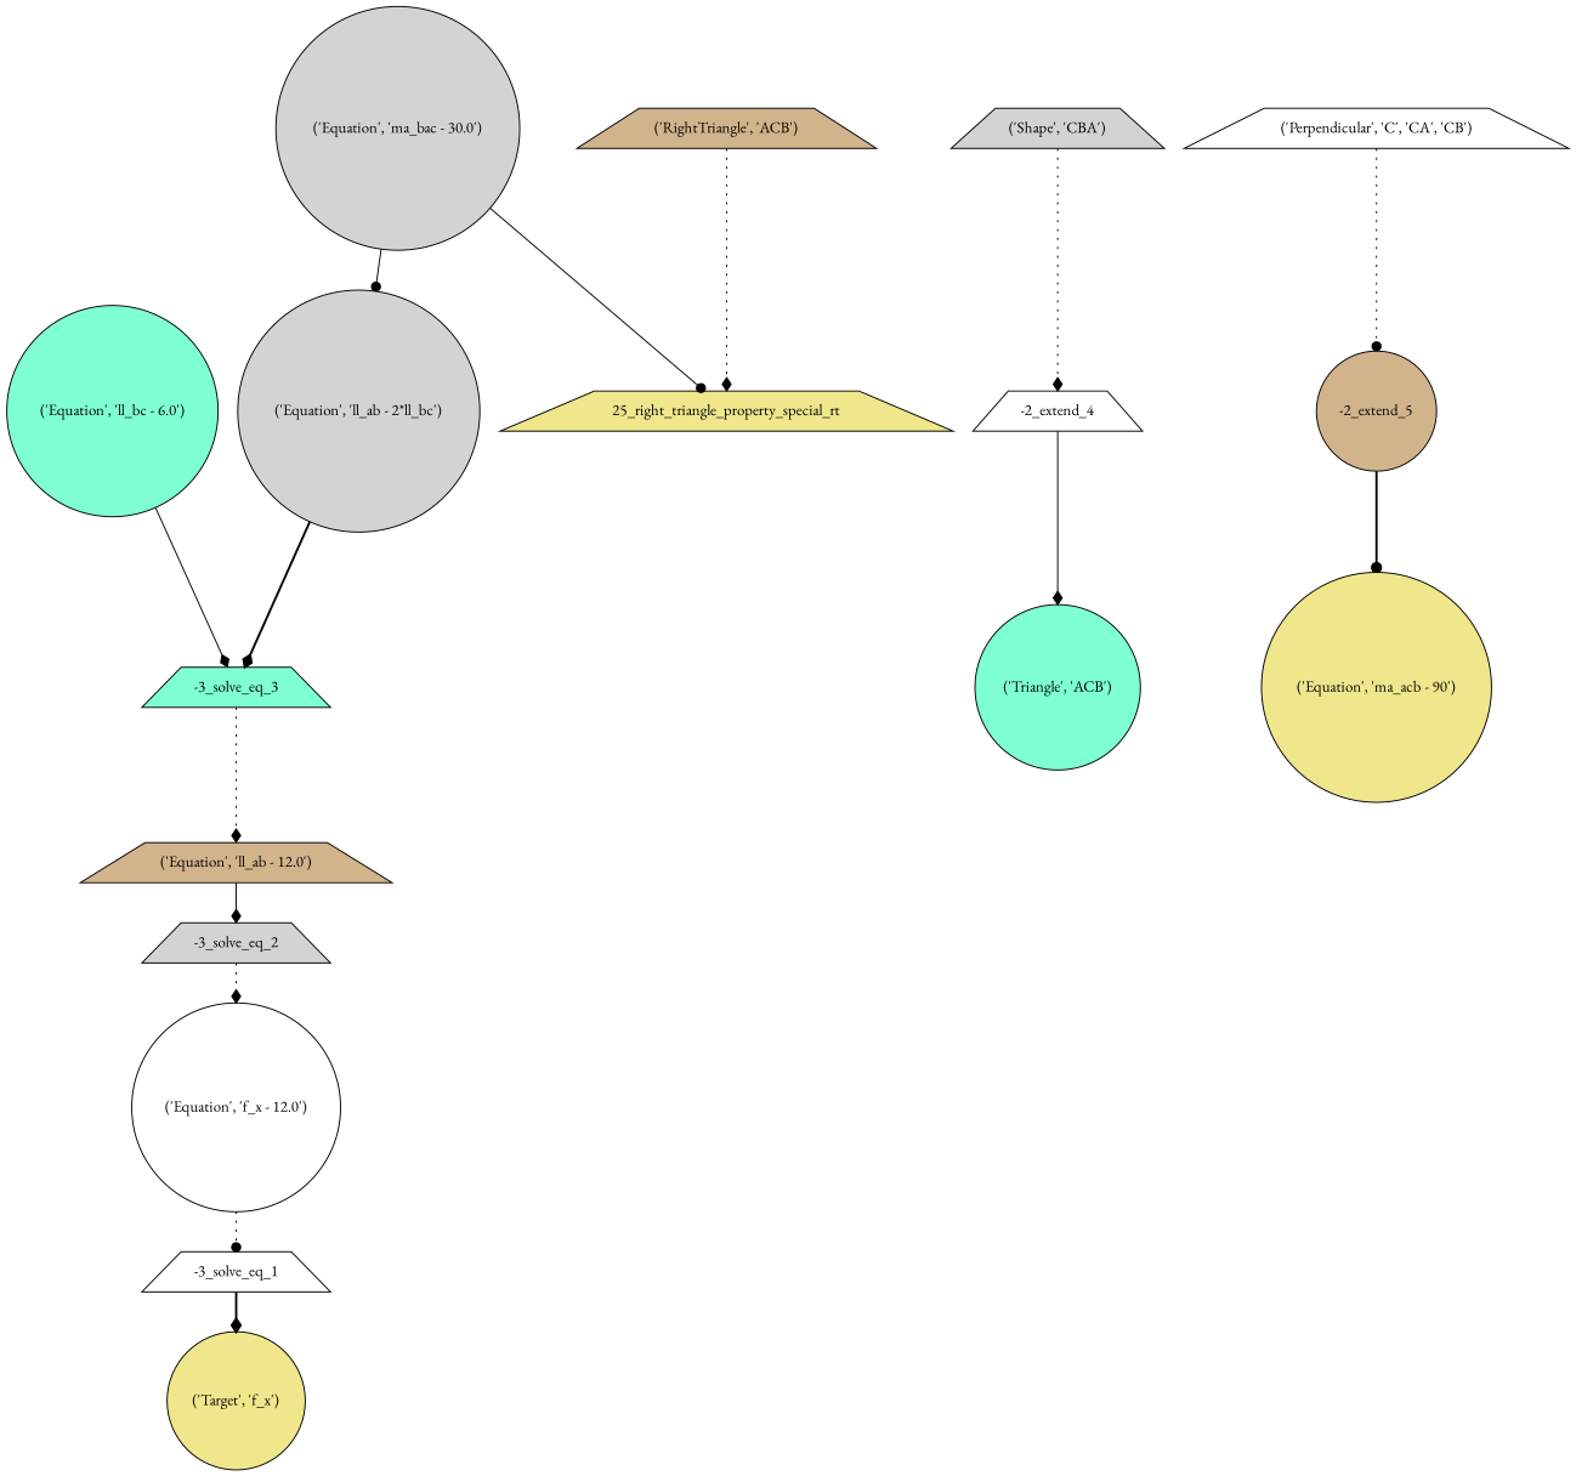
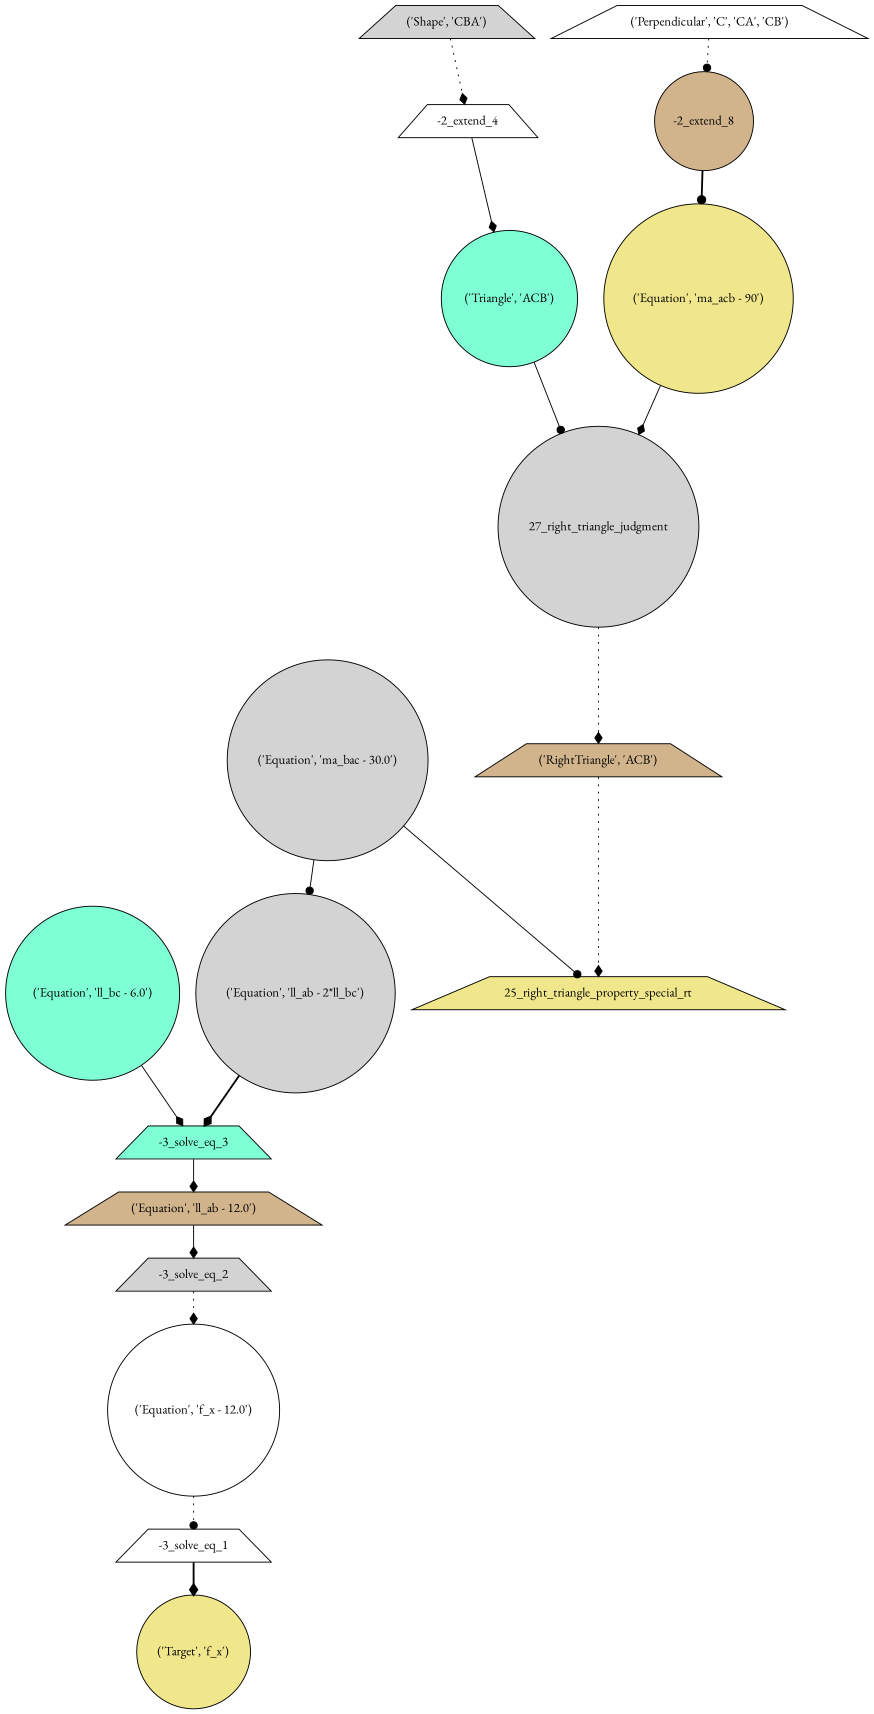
  digraph {
    fontname="EB Garamond"
    node [fillcolor=lightgrey fontname="EB Garamond" shape=circle style=filled]
    edge [arrowhead=diamond fontname="EB Garamond" style=dotted]
    n1 [fillcolor=khaki label="('Target', 'f_x')"]
    n2 [fillcolor=white label="-3_solve_eq_1" shape=trapezium]
    n3 [fillcolor=white label="('Equation', 'f_x - 12.0')"]
    n4 [label="-3_solve_eq_2" shape=trapezium]
    n5 [fillcolor=tan label="('Equation', 'll_ab - 12.0')" shape=trapezium]
    n6 [fillcolor=aquamarine label="-3_solve_eq_3" shape=trapezium]
    n7 [fillcolor=aquamarine label="('Equation', 'll_bc - 6.0')"]
    n8 [label="('Equation', 'll_ab - 2*ll_bc')"]
    n9 [fillcolor=khaki label="25_right_triangle_property_special_rt" shape=trapezium]
    n10 [label="('Equation', 'ma_bac - 30.0')"]
    n11 [fillcolor=tan label="('RightTriangle', 'ACB')" shape=trapezium]
+   n12 [label="27_right_triangle_judgment"]
    n13 [fillcolor=aquamarine label="('Triangle', 'ACB')"]
    n14 [fillcolor=khaki label="('Equation', 'ma_acb - 90')"]
    n15 [fillcolor=white label="-2_extend_4" shape=trapezium]
    n16 [label="('Shape', 'CBA')" shape=trapezium]
-   n17 [fillcolor=tan label="-2_extend_5"]
+   n17 [fillcolor=tan label="-2_extend_8"]
    n18 [fillcolor=white label="('Perpendicular', 'C', 'CA', 'CB')" shape=trapezium]
    n2 -> n1 [style=bold]
    n3 -> n2 [arrowhead=dot]
    n4 -> n3
    n5 -> n4 [style=solid]
-   n6 -> n5
+   n6 -> n5 [style=solid]
    n7 -> n6 [style=solid]
    n8 -> n6 [style=bold]
    n10 -> n8 [arrowhead=dot style=solid]
    n10 -> n9 [arrowhead=dot style=solid]
    n11 -> n9
+   n12 -> n11
+   n13 -> n12 [arrowhead=dot style=solid]
+   n14 -> n12 [style=solid]
    n15 -> n13 [style=solid]
    n16 -> n15
    n17 -> n14 [arrowhead=dot style=bold]
    n18 -> n17 [arrowhead=dot]
  }
